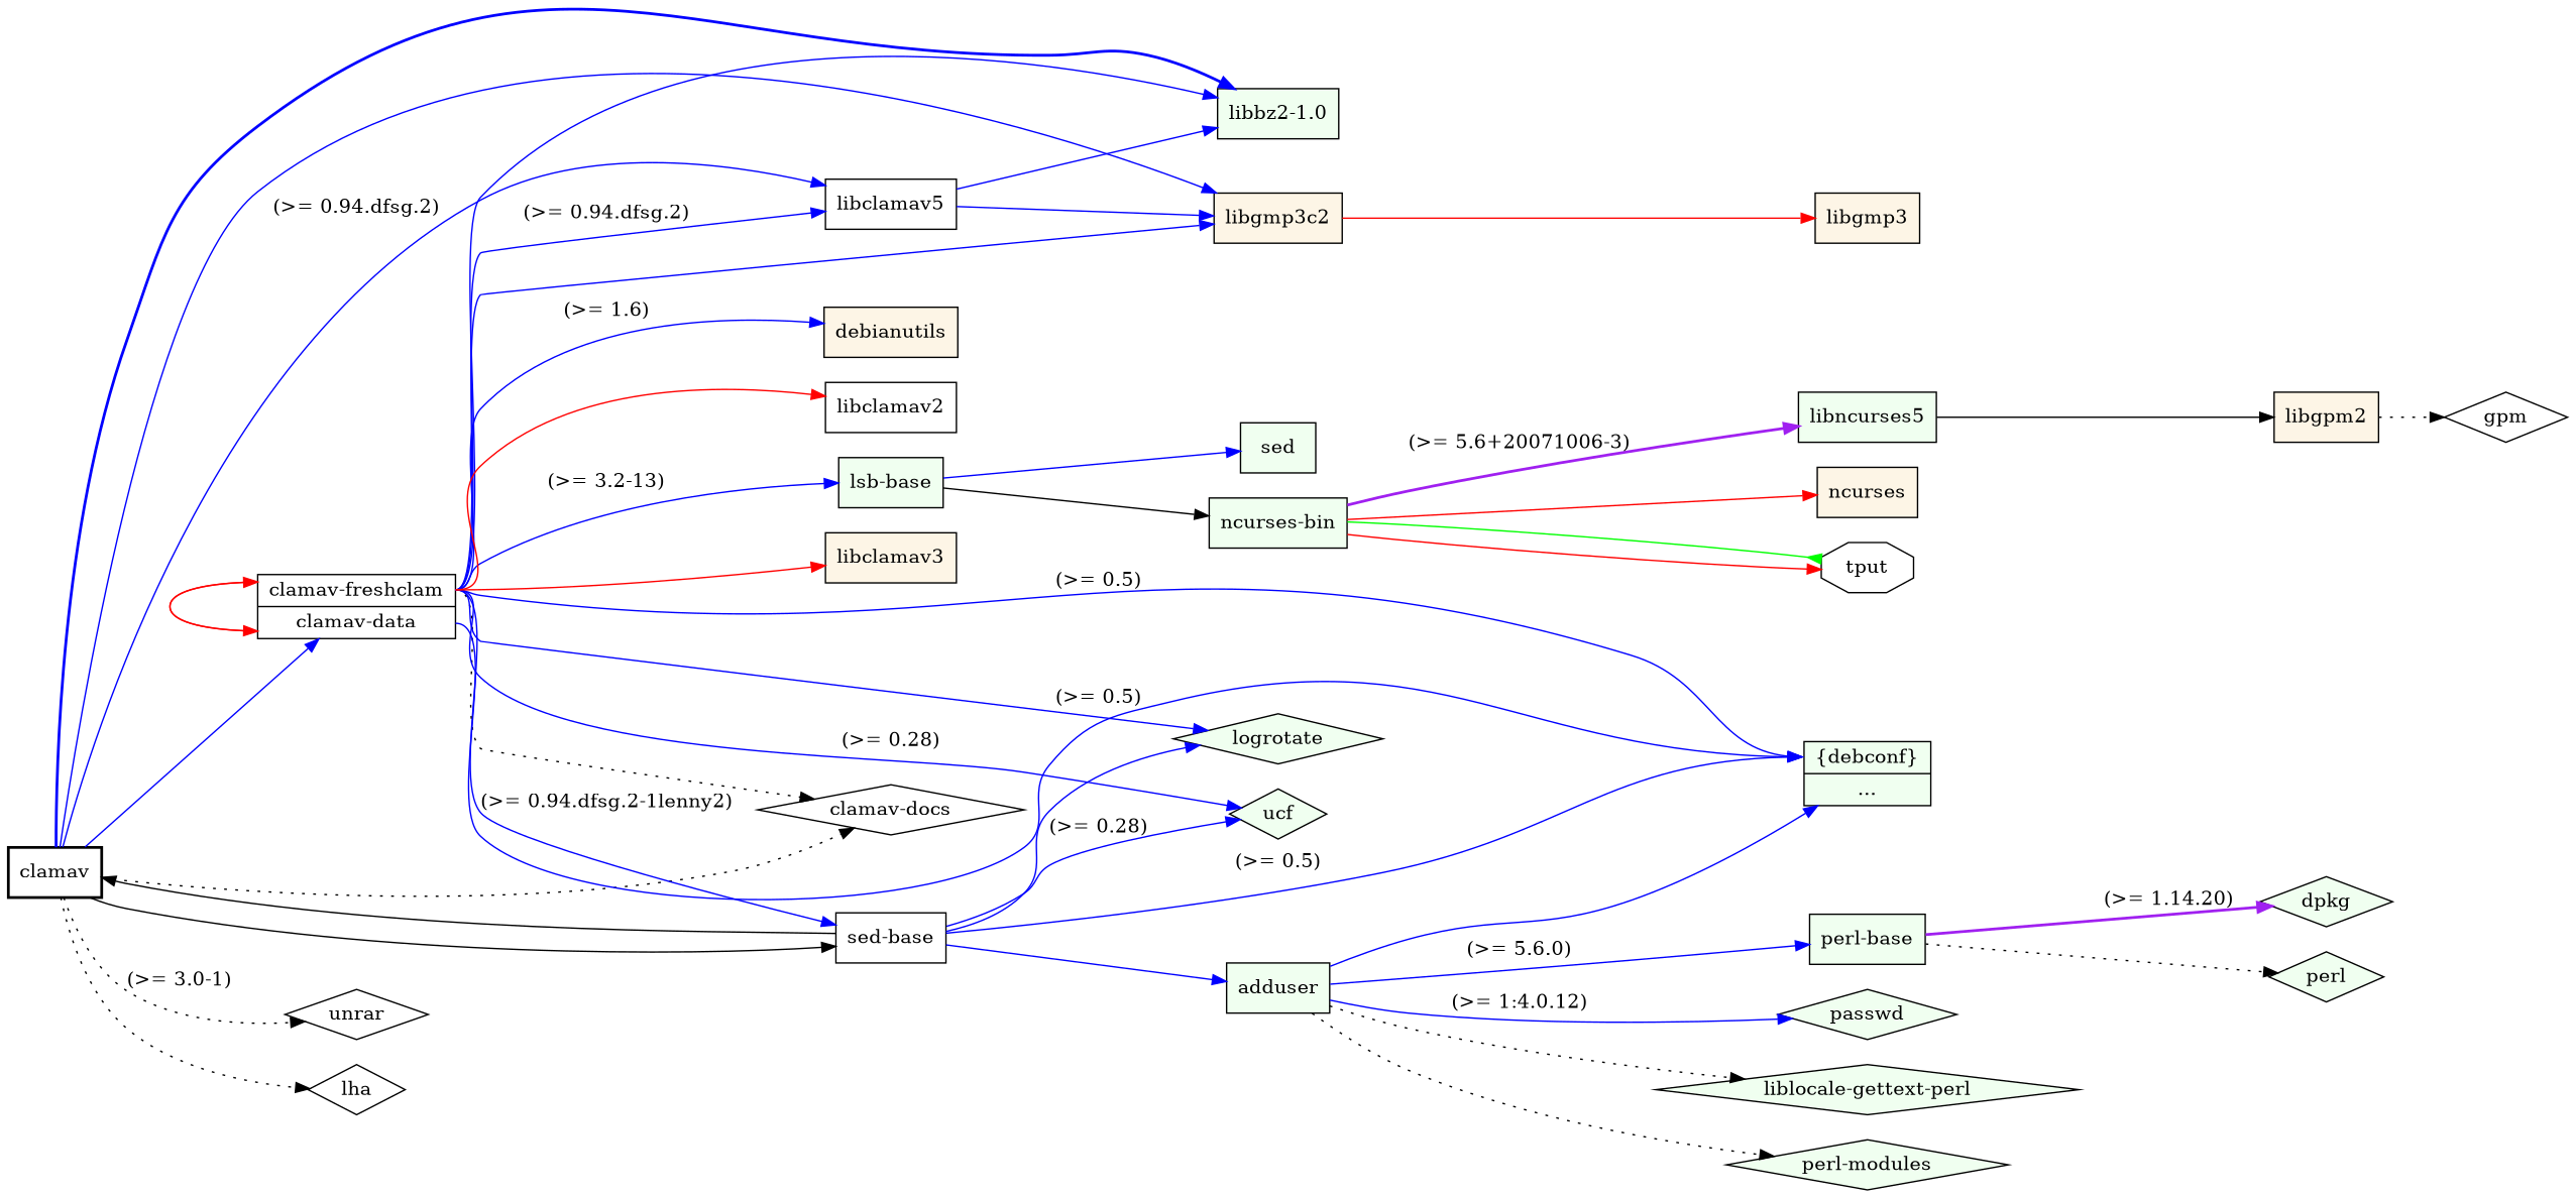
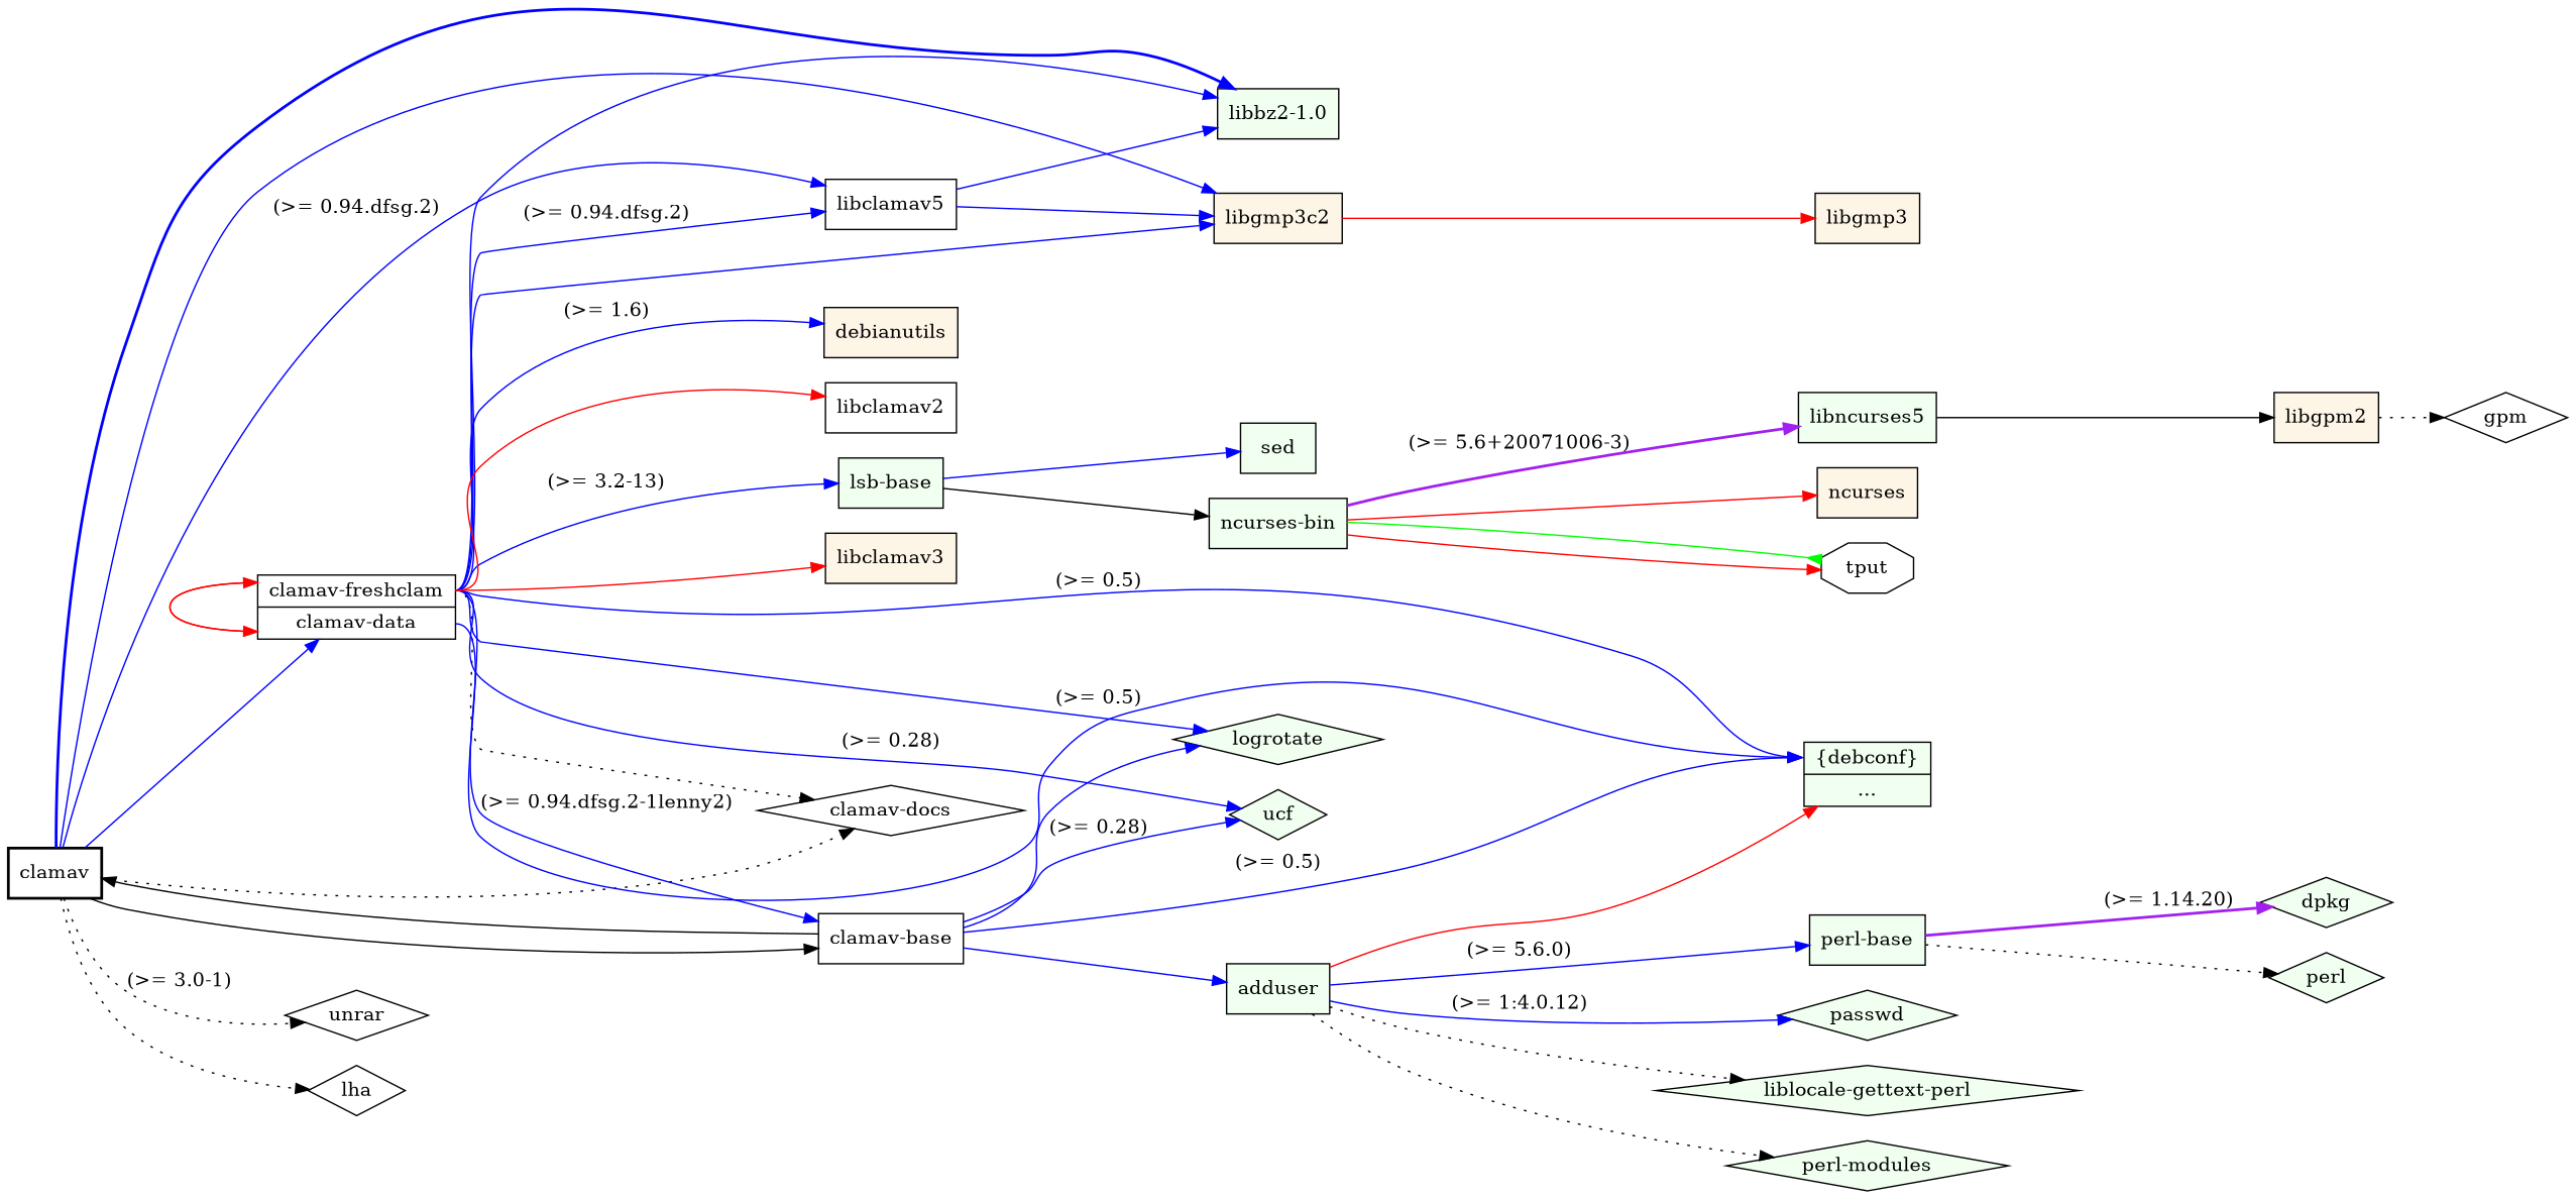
  digraph {
    rankdir=LR
    node [shape=box style=filled fillcolor=honeydew]
    edge [color=blue]
    clamav [style="setlinewidth(2)" fillcolor=""]
    "libbz2-1.0"
    libclamav5 [style="" fillcolor=""]
    libgmp3c2 [fillcolor=oldlace]
    n5 [label="<clamav-freshclam> clamav-freshclam | <clamav-data> clamav-data" shape=record style="" fillcolor=""]
-   "clamav-base" [label="sed-base" style="" fillcolor=""]
+   "clamav-base" [style="" fillcolor=""]
    "clamav-docs" [shape=diamond style="" fillcolor=""]
    unrar [shape=diamond style="" fillcolor=""]
    lha [shape=diamond style="" fillcolor=""]
    libgmp3 [fillcolor=oldlace]
    n11 [label="<debconf> \{debconf\} | <other> ..." shape=record]
    ucf [shape=diamond]
    logrotate [shape=diamond]
    debianutils [fillcolor=oldlace]
    "lsb-base"
    libclamav2 [style="" fillcolor=""]
    libclamav3 [fillcolor=oldlace]
    adduser
    sed
    "ncurses-bin"
    "perl-base"
    passwd [shape=diamond]
    "liblocale-gettext-perl" [shape=diamond]
    "perl-modules" [shape=diamond]
    dpkg [shape=diamond]
    perl [shape=diamond]
    libncurses5
    ncurses [fillcolor=oldlace]
    tput [shape=octagon style="" fillcolor=""]
    libgpm2 [fillcolor=oldlace]
    gpm [shape=diamond style="" fillcolor=""]
    clamav -> "libbz2-1.0" [style=bold]
    clamav -> libclamav5 [label="(>= 0.94.dfsg.2)"]
    clamav -> libgmp3c2
    clamav -> n5
    clamav -> "clamav-base" [color=""]
    clamav -> "clamav-docs" [style=dotted color=""]
    clamav -> unrar [label="(>= 3.0-1)" style=dotted color=""]
    clamav -> lha [style=dotted color=""]
    libclamav5 -> "libbz2-1.0"
    libclamav5 -> libgmp3c2
    libgmp3c2 -> libgmp3 [color=red]
    n5 -> "libbz2-1.0" [tailport="clamav-freshclam"]
    n5 -> libclamav5 [label="(>= 0.94.dfsg.2)" tailport="clamav-freshclam"]
    n5 -> libgmp3c2 [tailport="clamav-freshclam"]
    n5 -> n5 [color=red headport="clamav-data" tailport="clamav-freshclam"]
    n5 -> n5 [color=red headport="clamav-freshclam" tailport="clamav-data"]
    n5 -> "clamav-base" [label="(>= 0.94.dfsg.2-1lenny2)" tailport="clamav-freshclam"]
    n5 -> "clamav-docs" [style=dotted tailport="clamav-freshclam" color=""]
    n5 -> n11 [headport=debconf label="(>= 0.5)" tailport="clamav-freshclam"]
    n5 -> n11 [headport=debconf label="(>= 0.5)" tailport="clamav-data"]
    n5 -> ucf [label="(>= 0.28)" tailport="clamav-freshclam"]
    n5 -> logrotate [tailport="clamav-freshclam"]
    n5 -> debianutils [label="(>= 1.6)" tailport="clamav-freshclam"]
    n5 -> "lsb-base" [label="(>= 3.2-13)" tailport="clamav-freshclam"]
    n5 -> libclamav2 [color=red tailport="clamav-freshclam"]
    n5 -> libclamav3 [color=red tailport="clamav-freshclam"]
    "clamav-base" -> clamav [color=""]
    "clamav-base" -> n11 [headport=debconf label="(>= 0.5)"]
    "clamav-base" -> ucf [label="(>= 0.28)"]
    "clamav-base" -> logrotate
    "clamav-base" -> adduser
    "lsb-base" -> sed
    "lsb-base" -> "ncurses-bin" [color=black]
-   adduser -> n11
+   adduser -> n11 [color=red]
    adduser -> "perl-base" [label="(>= 5.6.0)"]
    adduser -> passwd [label="(>= 1:4.0.12)"]
    adduser -> "liblocale-gettext-perl" [style=dotted color=""]
    adduser -> "perl-modules" [style=dotted color=""]
    "ncurses-bin" -> libncurses5 [color=purple label="(>= 5.6+20071006-3)" style=bold]
    "ncurses-bin" -> ncurses [color=red]
    "ncurses-bin" -> tput [color=red]
    "perl-base" -> dpkg [color=purple label="(>= 1.14.20)" style=bold]
    "perl-base" -> perl [style=dotted color=""]
    libncurses5 -> libgpm2 [color=""]
    tput -> "ncurses-bin" [arrowtail=inv color=green dir=back]
    libgpm2 -> gpm [style=dotted color=""]
  }
